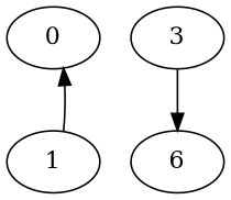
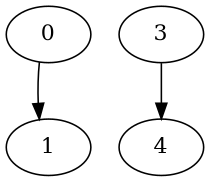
  digraph {
    edge [heightLimit=3 primaryType=sideStreet secondaryType=none village=Munich weight=10]
    0
    1
    3
-   4 [label=6]
-   1 -> 0
+   4
+   0 -> 1
    3 -> 4
  }
